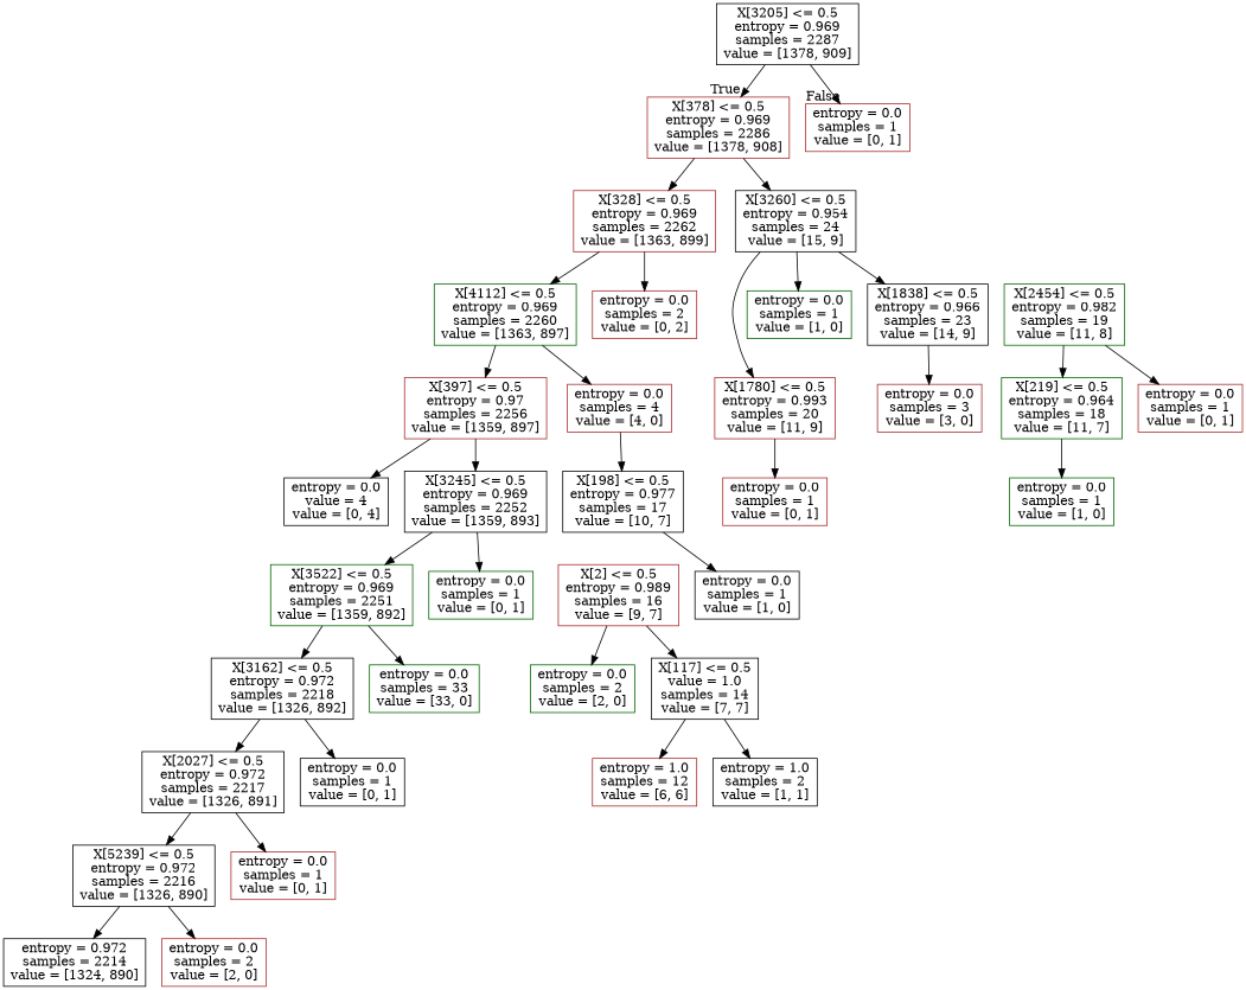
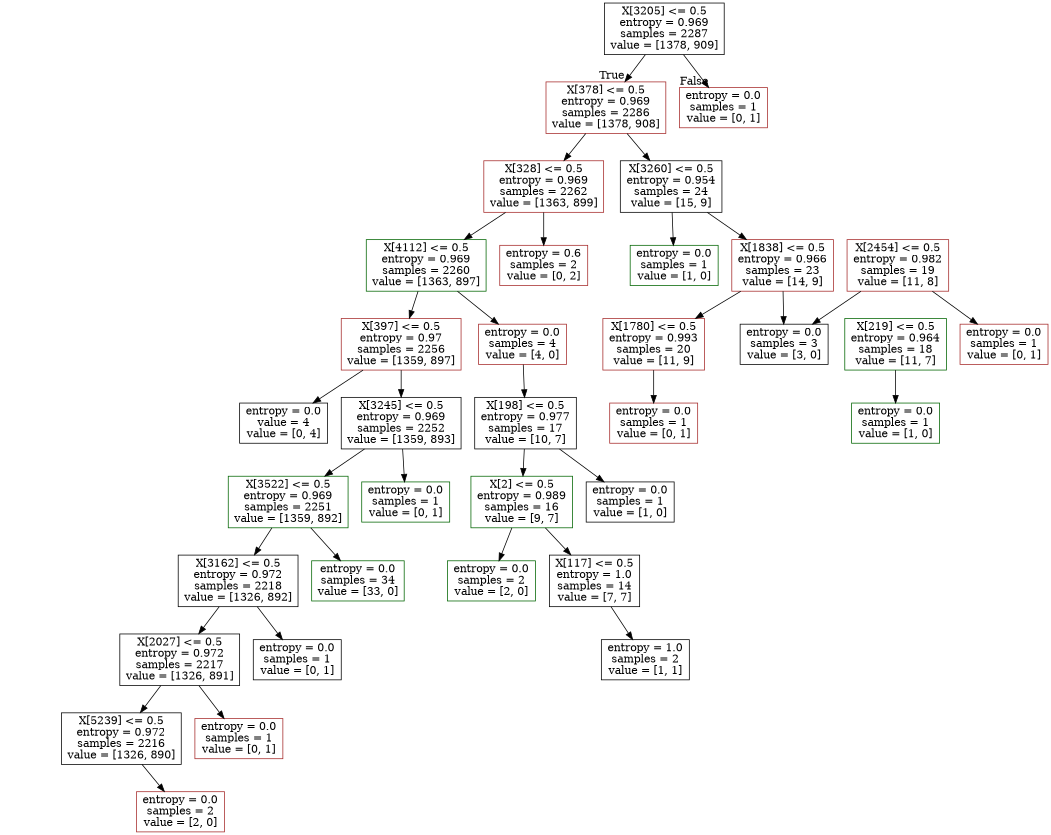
  digraph {
    node [color=black shape=box]
    n1 [label="X[3205] <= 0.5\nentropy = 0.969\nsamples = 2287\nvalue = [1378, 909]"]
    n2 [color=brown label="X[378] <= 0.5\nentropy = 0.969\nsamples = 2286\nvalue = [1378, 908]"]
    n3 [color=brown label="entropy = 0.0\nsamples = 1\nvalue = [0, 1]"]
    n4 [color=brown label="X[328] <= 0.5\nentropy = 0.969\nsamples = 2262\nvalue = [1363, 899]"]
    n5 [label="X[3260] <= 0.5\nentropy = 0.954\nsamples = 24\nvalue = [15, 9]"]
    n6 [color=darkgreen label="X[4112] <= 0.5\nentropy = 0.969\nsamples = 2260\nvalue = [1363, 897]"]
-   n7 [color=brown label="entropy = 0.0\nsamples = 2\nvalue = [0, 2]"]
-   n8 [label="X[1838] <= 0.5\nentropy = 0.966\nsamples = 23\nvalue = [14, 9]"]
+   n7 [color=brown label="entropy = 0.6\nsamples = 2\nvalue = [0, 2]"]
+   n8 [color=brown label="X[1838] <= 0.5\nentropy = 0.966\nsamples = 23\nvalue = [14, 9]"]
    n9 [color=darkgreen label="entropy = 0.0\nsamples = 1\nvalue = [1, 0]"]
    n10 [color=brown label="X[397] <= 0.5\nentropy = 0.97\nsamples = 2256\nvalue = [1359, 897]"]
    n11 [color=brown label="entropy = 0.0\nsamples = 4\nvalue = [4, 0]"]
    n12 [label="X[3245] <= 0.5\nentropy = 0.969\nsamples = 2252\nvalue = [1359, 893]"]
    n13 [label="entropy = 0.0\nvalue = 4\nvalue = [0, 4]"]
    n14 [label="X[198] <= 0.5\nentropy = 0.977\nsamples = 17\nvalue = [10, 7]"]
    n15 [color=darkgreen label="X[3522] <= 0.5\nentropy = 0.969\nsamples = 2251\nvalue = [1359, 892]"]
    n16 [color=darkgreen label="entropy = 0.0\nsamples = 1\nvalue = [0, 1]"]
    n17 [label="X[3162] <= 0.5\nentropy = 0.972\nsamples = 2218\nvalue = [1326, 892]"]
-   n18 [color=darkgreen label="entropy = 0.0\nsamples = 33\nvalue = [33, 0]"]
+   n18 [color=darkgreen label="entropy = 0.0\nsamples = 34\nvalue = [33, 0]"]
    n19 [label="X[2027] <= 0.5\nentropy = 0.972\nsamples = 2217\nvalue = [1326, 891]"]
    n20 [label="entropy = 0.0\nsamples = 1\nvalue = [0, 1]"]
    n21 [label="X[5239] <= 0.5\nentropy = 0.972\nsamples = 2216\nvalue = [1326, 890]"]
    n22 [color=brown label="entropy = 0.0\nsamples = 1\nvalue = [0, 1]"]
-   n23 [label="entropy = 0.972\nsamples = 2214\nvalue = [1324, 890]"]
    n24 [color=brown label="entropy = 0.0\nsamples = 2\nvalue = [2, 0]"]
    n25 [color=brown label="X[1780] <= 0.5\nentropy = 0.993\nsamples = 20\nvalue = [11, 9]"]
-   n26 [color=brown label="entropy = 0.0\nsamples = 3\nvalue = [3, 0]"]
+   n26 [label="entropy = 0.0\nsamples = 3\nvalue = [3, 0]"]
    n27 [color=brown label="entropy = 0.0\nsamples = 1\nvalue = [0, 1]"]
-   n28 [color=darkgreen label="X[2454] <= 0.5\nentropy = 0.982\nsamples = 19\nvalue = [11, 8]"]
+   n28 [color=brown label="X[2454] <= 0.5\nentropy = 0.982\nsamples = 19\nvalue = [11, 8]"]
    n29 [color=darkgreen label="X[219] <= 0.5\nentropy = 0.964\nsamples = 18\nvalue = [11, 7]"]
    n30 [color=brown label="entropy = 0.0\nsamples = 1\nvalue = [0, 1]"]
    n31 [color=darkgreen label="entropy = 0.0\nsamples = 1\nvalue = [1, 0]"]
-   n32 [color=brown label="X[2] <= 0.5\nentropy = 0.989\nsamples = 16\nvalue = [9, 7]"]
+   n32 [color=darkgreen label="X[2] <= 0.5\nentropy = 0.989\nsamples = 16\nvalue = [9, 7]"]
    n33 [label="entropy = 0.0\nsamples = 1\nvalue = [1, 0]"]
    n34 [color=darkgreen label="entropy = 0.0\nsamples = 2\nvalue = [2, 0]"]
-   n35 [label="X[117] <= 0.5\nvalue = 1.0\nsamples = 14\nvalue = [7, 7]"]
-   n36 [color=brown label="entropy = 1.0\nsamples = 12\nvalue = [6, 6]"]
+   n35 [label="X[117] <= 0.5\nentropy = 1.0\nsamples = 14\nvalue = [7, 7]"]
    n37 [label="entropy = 1.0\nsamples = 2\nvalue = [1, 1]"]
    n1 -> n2 [headlabel=True labelangle=45 labeldistance=2.5]
    n1 -> n3 [headlabel=False labelangle=-45 labeldistance=2.5]
    n2 -> n4
    n2 -> n5
    n4 -> n6
    n4 -> n7
    n5 -> n8
    n5 -> n9
    n6 -> n10
    n6 -> n11
-   n5 -> n25
+   n8 -> n25
    n8 -> n26
    n10 -> n12
    n10 -> n13
    n11 -> n14
    n12 -> n15
    n12 -> n16
+   n14 -> n32
    n14 -> n33
    n15 -> n17
    n15 -> n18
    n17 -> n19
    n17 -> n20
    n19 -> n21
    n19 -> n22
-   n21 -> n23
    n21 -> n24
    n25 -> n27
-   n28 -> n29
+   n28 -> n26
    n28 -> n30
    n29 -> n31
    n32 -> n34
    n32 -> n35
-   n35 -> n36
    n35 -> n37
  }
